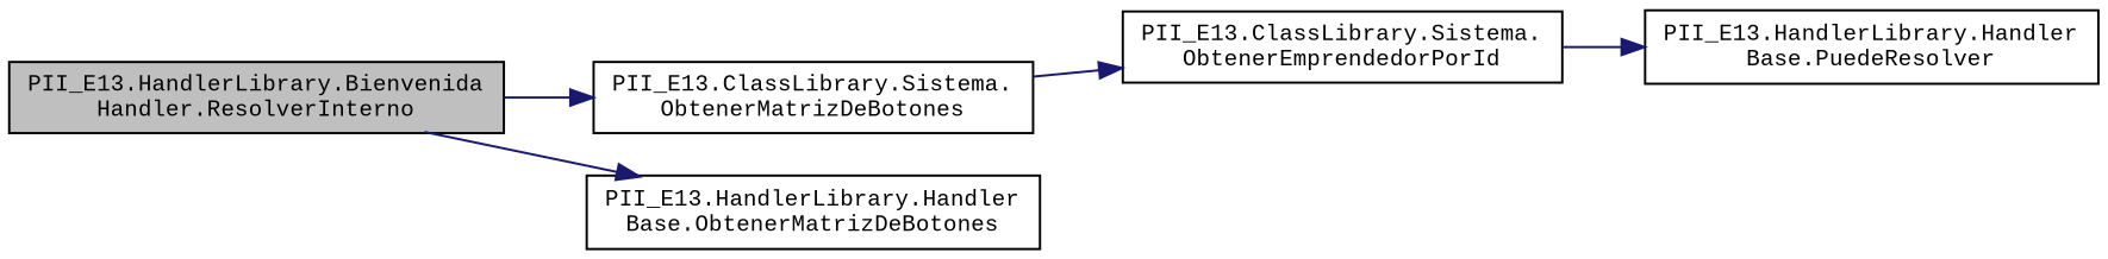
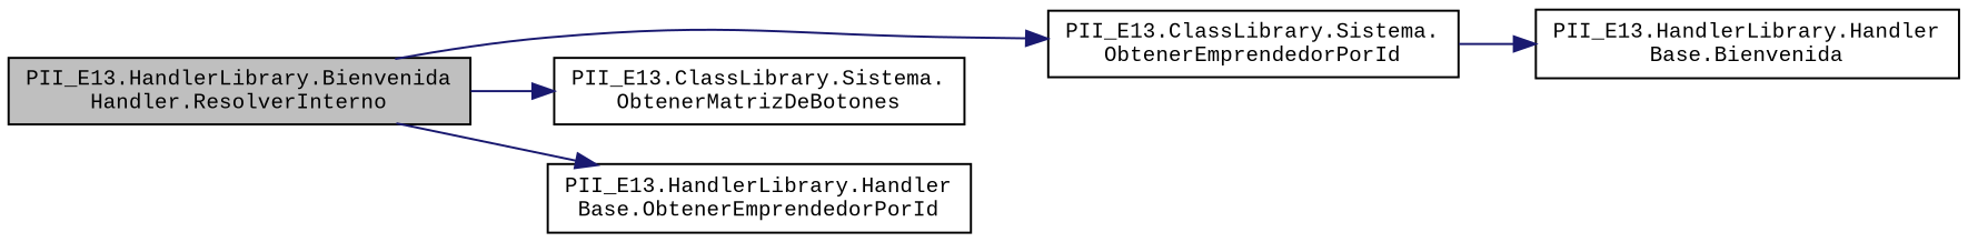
  digraph {
    fontname="Liberation Mono"
    rankdir=LR
    node [color=black fillcolor=white fontname="Liberation Mono" fontsize=10 shape=record style=filled]
    edge [color=midnightblue fontname="Liberation Mono" fontsize=10 labelfontname=Helvetica labelfontsize=10 style=solid]
    n1 [fillcolor=grey75 fontcolor=black height=0.2 label="PII_E13.HandlerLibrary.Bienvenida\lHandler.ResolverInterno" width=0.4]
    n2 [height=0.2 label="PII_E13.ClassLibrary.Sistema.\lObtenerEmprendedorPorId" width=0.4]
    n3 [height=0.2 label="PII_E13.ClassLibrary.Sistema.\lObtenerMatrizDeBotones" width=0.4]
-   n4 [height=0.2 label="PII_E13.HandlerLibrary.Handler\lBase.ObtenerMatrizDeBotones" width=0.4]
-   n5 [height=0.2 label="PII_E13.HandlerLibrary.Handler\lBase.PuedeResolver" width=0.4]
-   n3 -> n2
+   n4 [height=0.2 label="PII_E13.HandlerLibrary.Handler\lBase.ObtenerEmprendedorPorId" width=0.4]
+   n5 [height=0.2 label="PII_E13.HandlerLibrary.Handler\lBase.Bienvenida" width=0.4]
+   n1 -> n2
    n1 -> n3
    n1 -> n4
    n2 -> n5
  }
